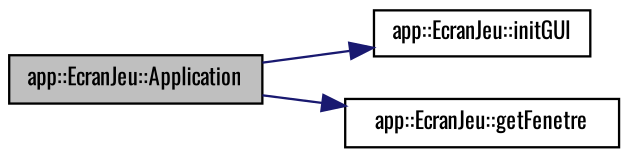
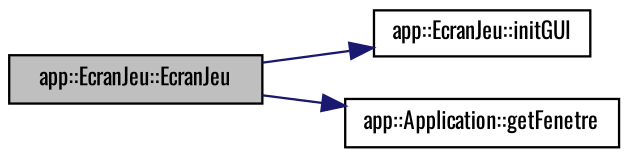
  digraph {
    fontname=Oswald
    rankdir=LR
    node [color=black fillcolor=white fontname=Oswald fontsize=10 shape=record style=filled]
    edge [color=midnightblue fontname=Oswald fontsize=10 labelfontname=Helvetica labelfontsize=10 style=solid]
-   n1 [fillcolor=grey75 fontcolor=black height=0.2 label="app::EcranJeu::Application" width=0.4]
+   n1 [fillcolor=grey75 fontcolor=black height=0.2 label="app::EcranJeu::EcranJeu" width=0.4]
    n2 [height=0.2 label="app::EcranJeu::initGUI" width=0.4]
-   n3 [height=0.2 label="app::EcranJeu::getFenetre" width=0.4]
+   n3 [height=0.2 label="app::Application::getFenetre" width=0.4]
    n1 -> n2
    n1 -> n3
  }
